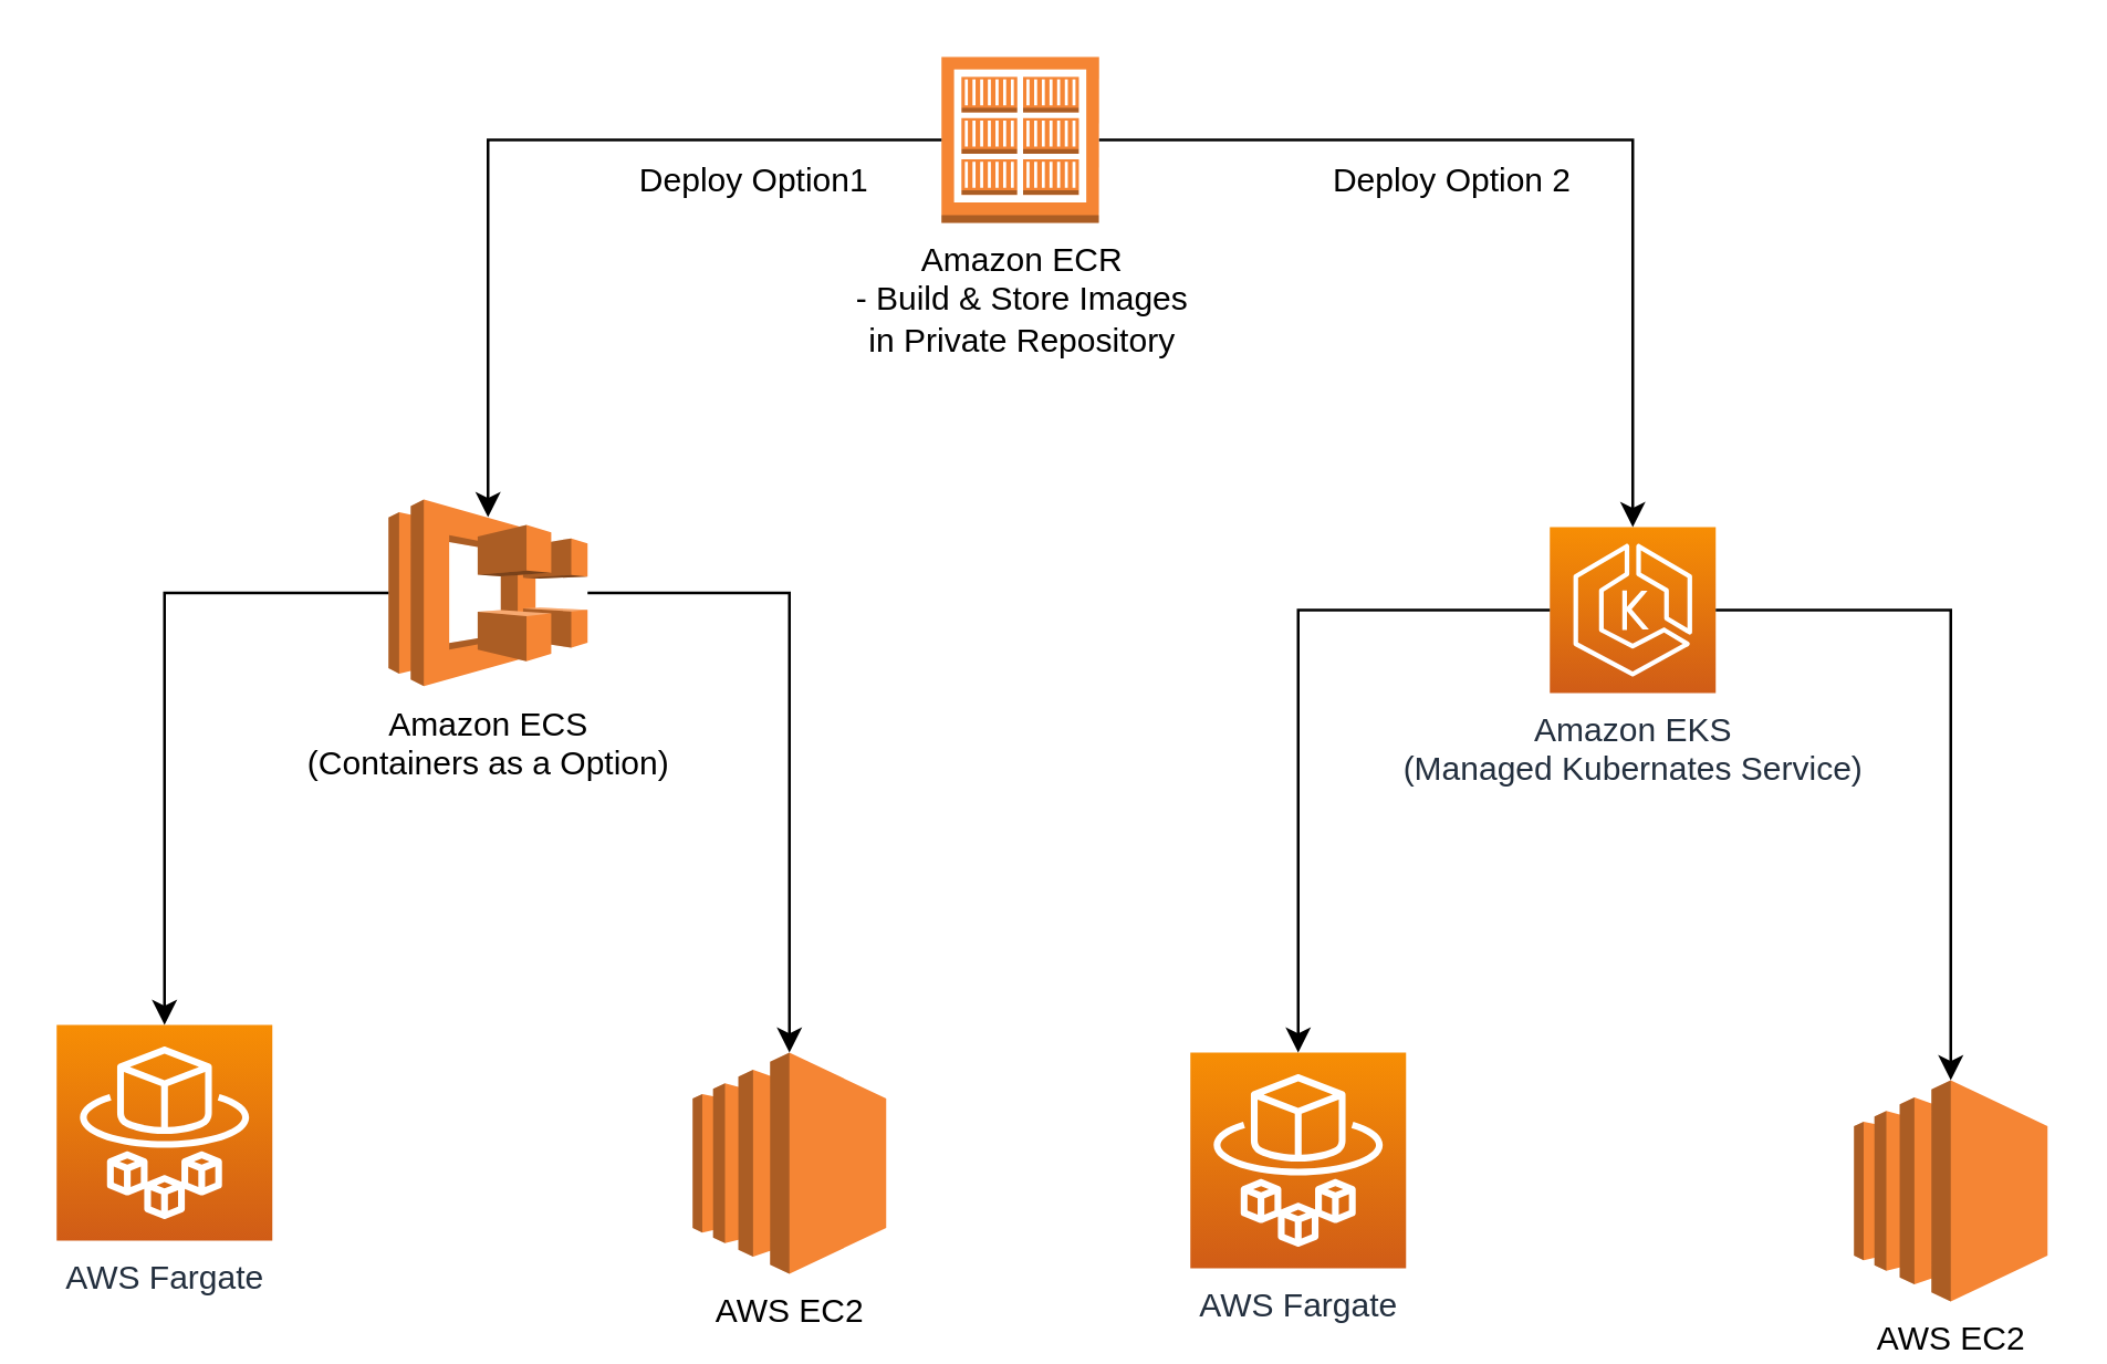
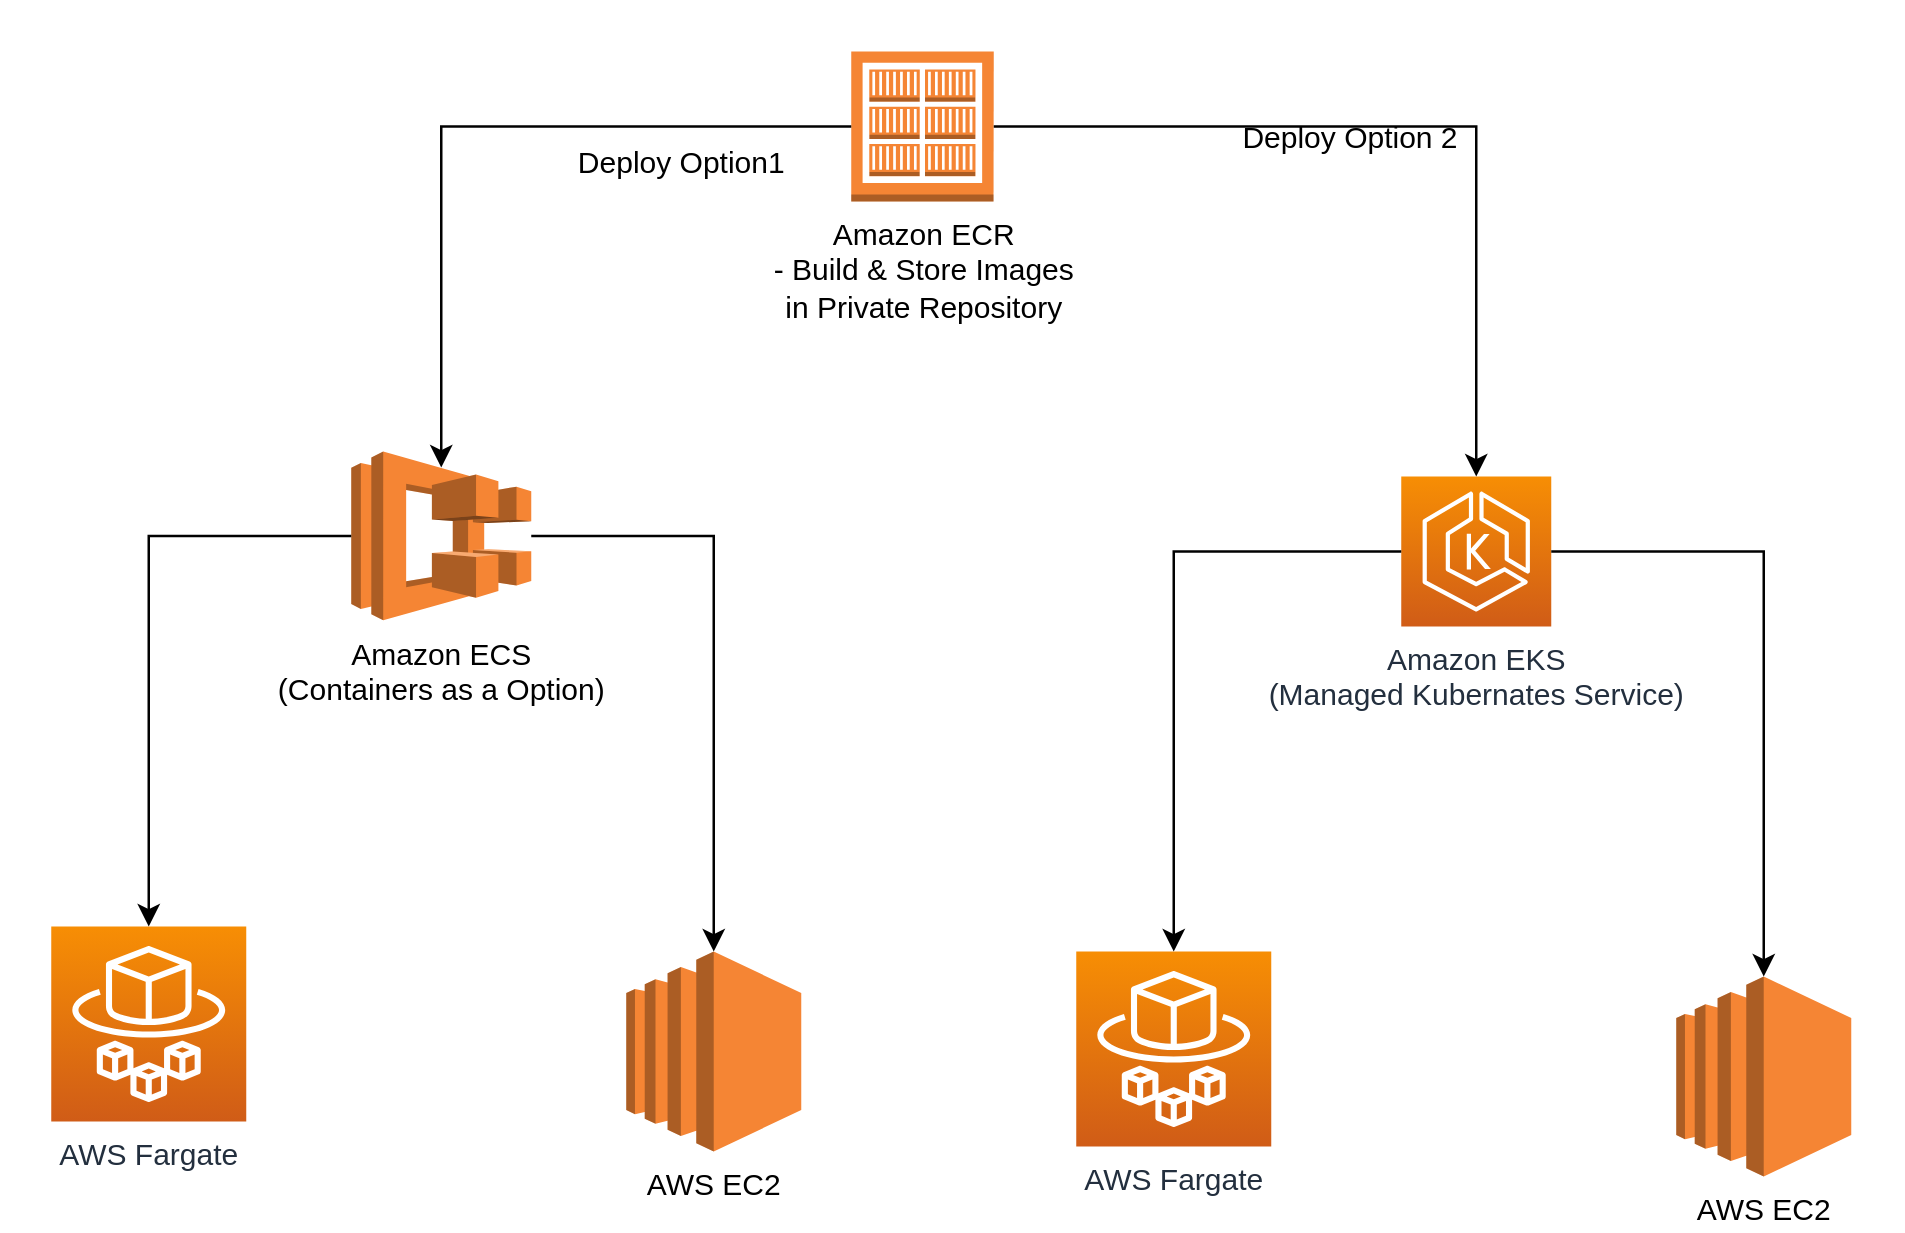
  <mxCell id="0" />
  <mxCell id="1" parent="0" />
  <mxCell id="2" value="&lt;div&gt;Amazon ECR&lt;/div&gt;&lt;div&gt;- Build &amp;amp; Store Images &lt;br&gt;&lt;/div&gt;&lt;div&gt;in Private Repository&lt;br&gt;&lt;/div&gt;" style="outlineConnect=0;dashed=0;verticalLabelPosition=bottom;verticalAlign=top;align=center;html=1;shape=mxgraph.aws3.ecr_registry;fillColor=#F58534;gradientColor=none;" vertex="1" parent="1"><mxGeometry x="340" y="20" width="57" height="60" as="geometry" /></mxCell>
  <mxCell id="3" value="&lt;div&gt;Amazon ECS&lt;/div&gt;&lt;div&gt;(Containers as a Option)&lt;br&gt;&lt;/div&gt;" style="outlineConnect=0;dashed=0;verticalLabelPosition=bottom;verticalAlign=top;align=center;html=1;shape=mxgraph.aws3.ecs;fillColor=#F58534;gradientColor=none;" vertex="1" parent="1"><mxGeometry x="140" y="180" width="72" height="67.5" as="geometry" /></mxCell>
  <mxCell id="4" value="" style="endArrow=classic;html=1;rounded=0;entryX=0.5;entryY=0.095;entryDx=0;entryDy=0;entryPerimeter=0;edgeStyle=orthogonalEdgeStyle;" edge="1" parent="1" source="2" target="3"><mxGeometry width="50" height="50" relative="1" as="geometry"><mxPoint x="370" y="260" as="sourcePoint" /><mxPoint x="420" y="210" as="targetPoint" /></mxGeometry></mxCell>
  <mxCell id="5" value="AWS Fargate" style="sketch=0;points=[[0,0,0],[0.25,0,0],[0.5,0,0],[0.75,0,0],[1,0,0],[0,1,0],[0.25,1,0],[0.5,1,0],[0.75,1,0],[1,1,0],[0,0.25,0],[0,0.5,0],[0,0.75,0],[1,0.25,0],[1,0.5,0],[1,0.75,0]];outlineConnect=0;fontColor=#232F3E;gradientColor=#F78E04;gradientDirection=north;fillColor=#D05C17;strokeColor=#ffffff;dashed=0;verticalLabelPosition=bottom;verticalAlign=top;align=center;html=1;fontSize=12;fontStyle=0;aspect=fixed;shape=mxgraph.aws4.resourceIcon;resIcon=mxgraph.aws4.fargate;" vertex="1" parent="1"><mxGeometry x="20" y="370" width="78" height="78" as="geometry" /></mxCell>
  <mxCell id="6" value="AWS EC2" style="outlineConnect=0;dashed=0;verticalLabelPosition=bottom;verticalAlign=top;align=center;html=1;shape=mxgraph.aws3.ec2;fillColor=#F58534;gradientColor=none;" vertex="1" parent="1"><mxGeometry x="250" y="380" width="70" height="80" as="geometry" /></mxCell>
  <mxCell id="7" value="" style="endArrow=classic;html=1;rounded=0;exitX=0;exitY=0.5;exitDx=0;exitDy=0;exitPerimeter=0;entryX=0.5;entryY=0;entryDx=0;entryDy=0;entryPerimeter=0;edgeStyle=orthogonalEdgeStyle;" edge="1" parent="1" source="3" target="5"><mxGeometry width="50" height="50" relative="1" as="geometry"><mxPoint x="370" y="260" as="sourcePoint" /><mxPoint x="420" y="210" as="targetPoint" /></mxGeometry></mxCell>
  <mxCell id="8" value="&lt;div&gt;Amazon EKS&lt;/div&gt;&lt;div&gt;(Managed Kubernates Service)&lt;br&gt;&lt;/div&gt;" style="sketch=0;points=[[0,0,0],[0.25,0,0],[0.5,0,0],[0.75,0,0],[1,0,0],[0,1,0],[0.25,1,0],[0.5,1,0],[0.75,1,0],[1,1,0],[0,0.25,0],[0,0.5,0],[0,0.75,0],[1,0.25,0],[1,0.5,0],[1,0.75,0]];outlineConnect=0;fontColor=#232F3E;gradientColor=#F78E04;gradientDirection=north;fillColor=#D05C17;strokeColor=#ffffff;dashed=0;verticalLabelPosition=bottom;verticalAlign=top;align=center;html=1;fontSize=12;fontStyle=0;aspect=fixed;shape=mxgraph.aws4.resourceIcon;resIcon=mxgraph.aws4.eks;" vertex="1" parent="1"><mxGeometry x="560" y="190" width="60" height="60" as="geometry" /></mxCell>
  <mxCell id="9" value="" style="endArrow=classic;html=1;rounded=0;exitX=1;exitY=0.5;exitDx=0;exitDy=0;exitPerimeter=0;entryX=0.5;entryY=0;entryDx=0;entryDy=0;entryPerimeter=0;edgeStyle=orthogonalEdgeStyle;" edge="1" parent="1" source="2" target="8"><mxGeometry width="50" height="50" relative="1" as="geometry"><mxPoint x="370" y="220" as="sourcePoint" /><mxPoint x="420" y="170" as="targetPoint" /></mxGeometry></mxCell>
  <mxCell id="10" value="Deploy Option1" style="text;html=1;strokeColor=none;fillColor=none;align=center;verticalAlign=middle;whiteSpace=wrap;rounded=0;" vertex="1" parent="1"><mxGeometry x="225" y="50" width="95" height="30" as="geometry" /></mxCell>
- <mxCell id="11" value="Deploy Option 2" style="text;html=1;strokeColor=none;fillColor=none;align=center;verticalAlign=middle;whiteSpace=wrap;rounded=0;" vertex="1" parent="1"><mxGeometry x="480" y="50" width="90" height="30" as="geometry" /></mxCell>
+ <mxCell id="11" value="Deploy Option 2" style="text;html=1;strokeColor=none;fillColor=none;align=center;verticalAlign=middle;whiteSpace=wrap;rounded=0;" vertex="1" parent="1"><mxGeometry x="495" y="40" width="90" height="30" as="geometry" /></mxCell>
  <mxCell id="12" value="" style="endArrow=classic;html=1;rounded=0;entryX=0.5;entryY=0;entryDx=0;entryDy=0;entryPerimeter=0;edgeStyle=orthogonalEdgeStyle;" edge="1" parent="1" source="3" target="6"><mxGeometry width="50" height="50" relative="1" as="geometry"><mxPoint x="370" y="310" as="sourcePoint" /><mxPoint x="420" y="260" as="targetPoint" /></mxGeometry></mxCell>
  <mxCell id="13" value="AWS Fargate" style="sketch=0;points=[[0,0,0],[0.25,0,0],[0.5,0,0],[0.75,0,0],[1,0,0],[0,1,0],[0.25,1,0],[0.5,1,0],[0.75,1,0],[1,1,0],[0,0.25,0],[0,0.5,0],[0,0.75,0],[1,0.25,0],[1,0.5,0],[1,0.75,0]];outlineConnect=0;fontColor=#232F3E;gradientColor=#F78E04;gradientDirection=north;fillColor=#D05C17;strokeColor=#ffffff;dashed=0;verticalLabelPosition=bottom;verticalAlign=top;align=center;html=1;fontSize=12;fontStyle=0;aspect=fixed;shape=mxgraph.aws4.resourceIcon;resIcon=mxgraph.aws4.fargate;" vertex="1" parent="1"><mxGeometry x="430" y="380" width="78" height="78" as="geometry" /></mxCell>
  <mxCell id="14" value="AWS EC2" style="outlineConnect=0;dashed=0;verticalLabelPosition=bottom;verticalAlign=top;align=center;html=1;shape=mxgraph.aws3.ec2;fillColor=#F58534;gradientColor=none;" vertex="1" parent="1"><mxGeometry x="670" y="390" width="70" height="80" as="geometry" /></mxCell>
  <mxCell id="15" value="" style="endArrow=classic;html=1;rounded=0;exitX=0;exitY=0.5;exitDx=0;exitDy=0;exitPerimeter=0;entryX=0.5;entryY=0;entryDx=0;entryDy=0;entryPerimeter=0;edgeStyle=orthogonalEdgeStyle;" edge="1" parent="1" target="13" source="8"><mxGeometry width="50" height="50" relative="1" as="geometry"><mxPoint x="560" y="223.75" as="sourcePoint" /><mxPoint x="840" y="220" as="targetPoint" /></mxGeometry></mxCell>
  <mxCell id="16" value="" style="endArrow=classic;html=1;rounded=0;entryX=0.5;entryY=0;entryDx=0;entryDy=0;entryPerimeter=0;edgeStyle=orthogonalEdgeStyle;exitX=1;exitY=0.5;exitDx=0;exitDy=0;exitPerimeter=0;" edge="1" parent="1" target="14" source="8"><mxGeometry width="50" height="50" relative="1" as="geometry"><mxPoint x="632" y="223.8" as="sourcePoint" /><mxPoint x="840" y="270" as="targetPoint" /></mxGeometry></mxCell>
